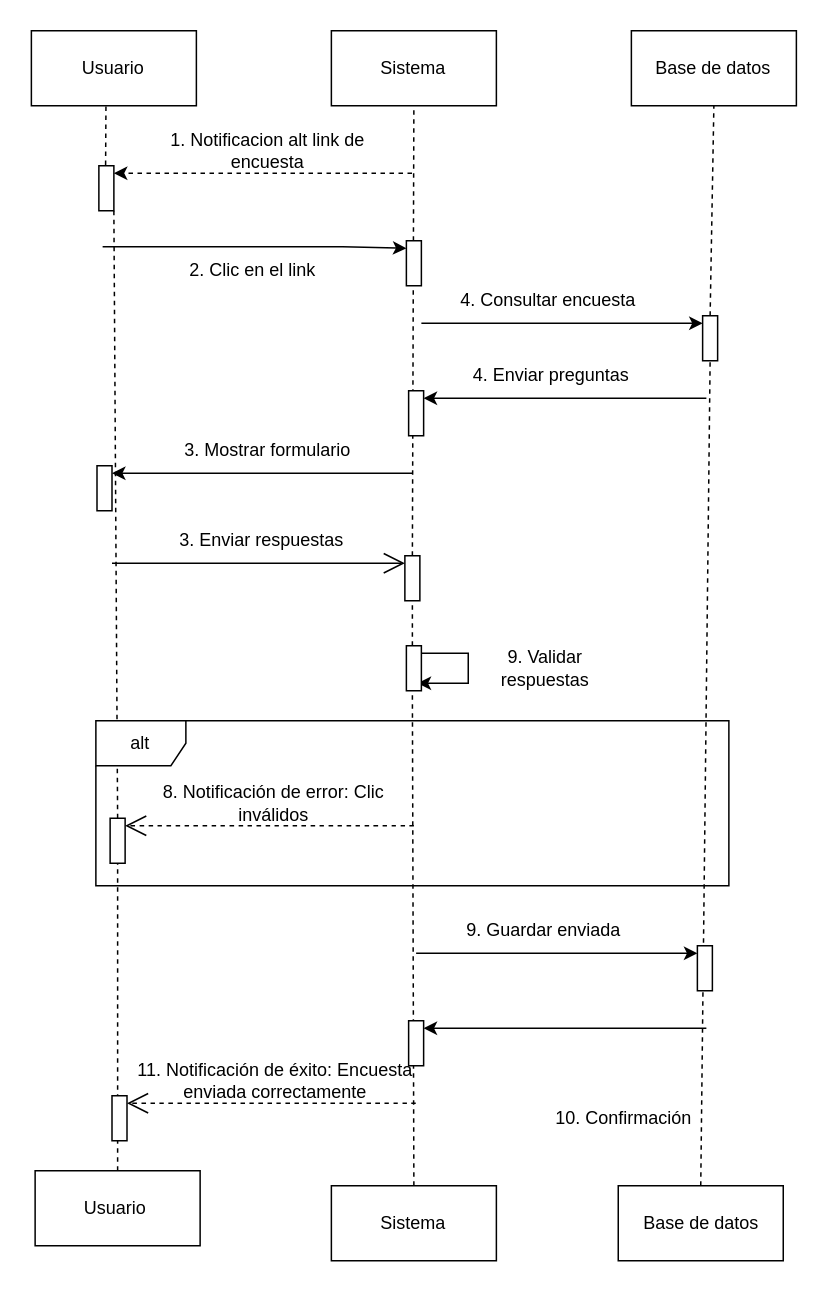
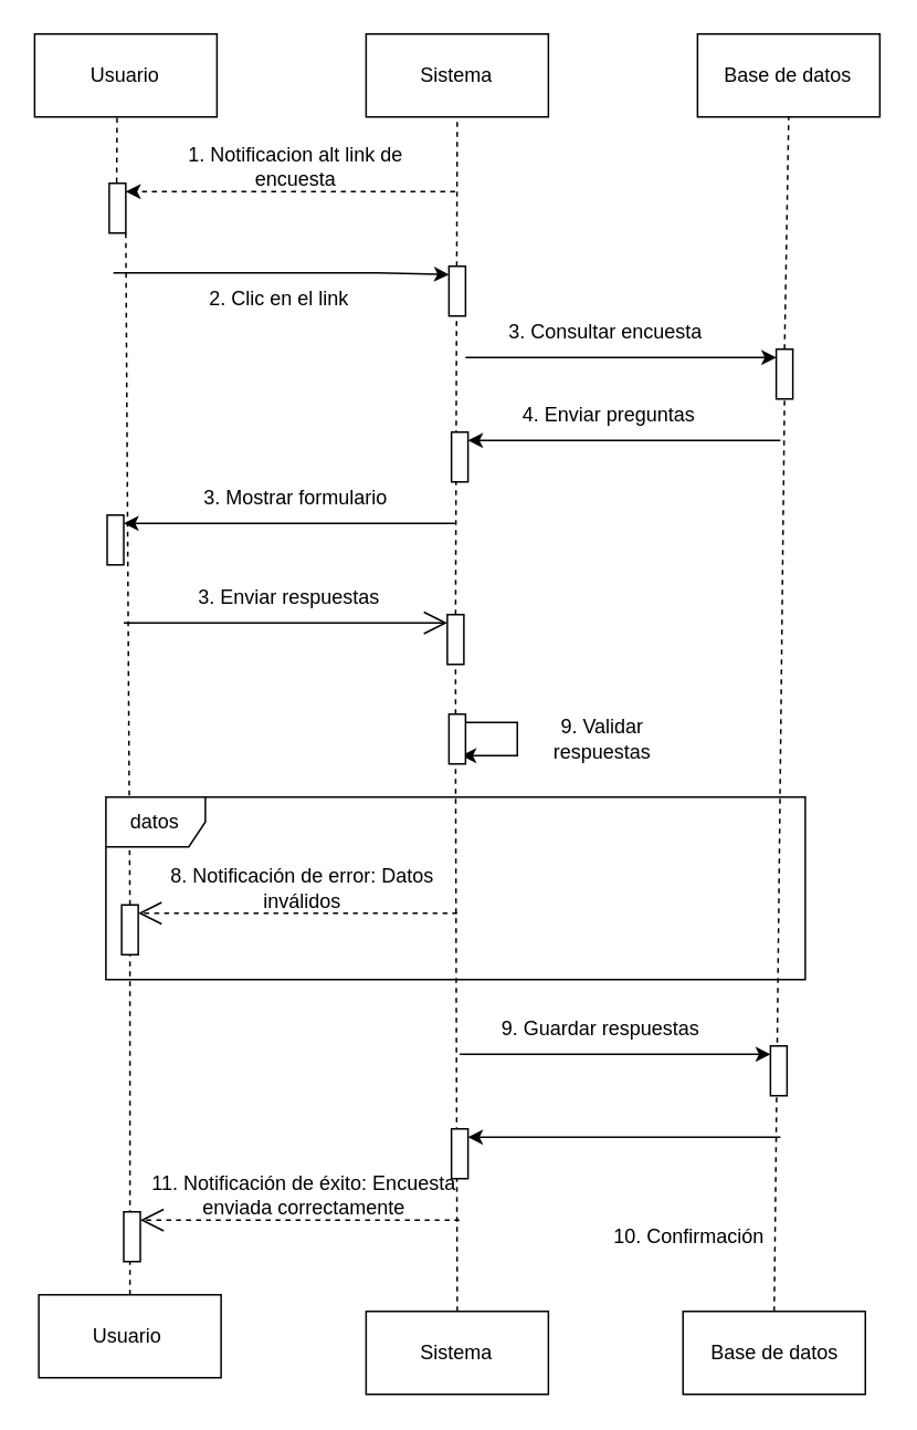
  <mxCell id="0" />
  <mxCell id="1" parent="0" />
  <mxCell id="2" value="Usuario" style="html=1;whiteSpace=wrap;" vertex="1" parent="1"><mxGeometry x="20.25" y="20" width="110" height="50" as="geometry" /></mxCell>
  <mxCell id="3" value="Sistema&lt;span style=&quot;color: rgba(0, 0, 0, 0); font-family: monospace; font-size: 0px; text-align: start; text-wrap-mode: nowrap;&quot;&gt;%3CmxGraphModel%3E%3Croot%3E%3CmxCell%20id%3D%220%22%2F%3E%3CmxCell%20id%3D%221%22%20parent%3D%220%22%2F%3E%3CmxCell%20id%3D%222%22%20value%3D%22Usuario%22%20style%3D%22html%3D1%3BwhiteSpace%3Dwrap%3B%22%20vertex%3D%221%22%20parent%3D%221%22%3E%3CmxGeometry%20x%3D%2270%22%20y%3D%2240%22%20width%3D%22110%22%20height%3D%2250%22%20as%3D%22geometry%22%2F%3E%3C%2FmxCell%3E%3C%2Froot%3E%3C%2FmxGraphModel%3E&lt;/span&gt;" style="html=1;whiteSpace=wrap;" vertex="1" parent="1"><mxGeometry x="220.25" y="20" width="110" height="50" as="geometry" /></mxCell>
  <mxCell id="4" value="Base de datos" style="html=1;whiteSpace=wrap;" vertex="1" parent="1"><mxGeometry x="420.25" y="20" width="110" height="50" as="geometry" /></mxCell>
  <mxCell id="5" value="Usuario&amp;nbsp;" style="html=1;whiteSpace=wrap;" vertex="1" parent="1"><mxGeometry x="22.75" y="780" width="110" height="50" as="geometry" /></mxCell>
  <mxCell id="6" value="Sistema&lt;span style=&quot;color: rgba(0, 0, 0, 0); font-family: monospace; font-size: 0px; text-align: start; text-wrap-mode: nowrap;&quot;&gt;%3CmxGraphModel%3E%3Croot%3E%3CmxCell%20id%3D%220%22%2F%3E%3CmxCell%20id%3D%221%22%20parent%3D%220%22%2F%3E%3CmxCell%20id%3D%222%22%20value%3D%22Usuario%22%20style%3D%22html%3D1%3BwhiteSpace%3Dwrap%3B%22%20vertex%3D%221%22%20parent%3D%221%22%3E%3CmxGeometry%20x%3D%2270%22%20y%3D%2240%22%20width%3D%22110%22%20height%3D%2250%22%20as%3D%22geometry%22%2F%3E%3C%2FmxCell%3E%3C%2Froot%3E%3C%2FmxGraphModel%3E&lt;/span&gt;" style="html=1;whiteSpace=wrap;" vertex="1" parent="1"><mxGeometry x="220.25" y="790" width="110" height="50" as="geometry" /></mxCell>
  <mxCell id="7" value="Base de datos" style="html=1;whiteSpace=wrap;" vertex="1" parent="1"><mxGeometry x="411.5" y="790" width="110" height="50" as="geometry" /></mxCell>
- <mxCell id="8" value="4. Consultar encuesta" style="text;html=1;align=center;verticalAlign=middle;whiteSpace=wrap;rounded=0;" vertex="1" parent="1"><mxGeometry x="280.25" y="190" width="170" height="20" as="geometry" /></mxCell>
+ <mxCell id="8" value="3. Consultar encuesta" style="text;html=1;align=center;verticalAlign=middle;whiteSpace=wrap;rounded=0;" vertex="1" parent="1"><mxGeometry x="280.25" y="190" width="170" height="20" as="geometry" /></mxCell>
  <mxCell id="9" value="" style="endArrow=classic;html=1;rounded=0;entryX=0;entryY=0;entryDx=0;entryDy=5;entryPerimeter=0;" edge="1" parent="1" target="25"><mxGeometry width="50" height="50" relative="1" as="geometry"><mxPoint x="280.25" y="215" as="sourcePoint" /><mxPoint x="555.25" y="210" as="targetPoint" /></mxGeometry></mxCell>
  <mxCell id="10" value="" style="endArrow=none;dashed=1;html=1;rounded=0;exitX=0.5;exitY=0;exitDx=0;exitDy=0;entryX=0.5;entryY=1;entryDx=0;entryDy=0;" edge="1" parent="1" source="25" target="4"><mxGeometry width="50" height="50" relative="1" as="geometry"><mxPoint x="475.25" y="870" as="sourcePoint" /><mxPoint x="475.25" y="460" as="targetPoint" /></mxGeometry></mxCell>
  <mxCell id="11" value="" style="endArrow=none;dashed=1;html=1;rounded=0;exitX=0.449;exitY=-0.016;exitDx=0;exitDy=0;exitPerimeter=0;entryX=0.452;entryY=0.991;entryDx=0;entryDy=0;entryPerimeter=0;" edge="1" parent="1" source="17" target="2"><mxGeometry width="50" height="50" relative="1" as="geometry"><mxPoint x="64.25" y="869" as="sourcePoint" /><mxPoint x="62.58" y="180.51" as="targetPoint" /><Array as="points" /></mxGeometry></mxCell>
  <mxCell id="12" value="3. Enviar respuestas" style="text;html=1;align=center;verticalAlign=middle;whiteSpace=wrap;rounded=0;" vertex="1" parent="1"><mxGeometry x="79.25" y="350" width="190" height="20" as="geometry" /></mxCell>
  <mxCell id="13" value="4. Enviar preguntas" style="text;html=1;align=center;verticalAlign=middle;whiteSpace=wrap;rounded=0;" vertex="1" parent="1"><mxGeometry x="281.75" y="240" width="170" height="20" as="geometry" /></mxCell>
  <mxCell id="14" value="" style="endArrow=classic;html=1;rounded=0;entryX=1;entryY=0;entryDx=0;entryDy=5;entryPerimeter=0;" edge="1" parent="1" target="16"><mxGeometry width="50" height="50" relative="1" as="geometry"><mxPoint x="470.25" y="265" as="sourcePoint" /><mxPoint x="162.75" y="220" as="targetPoint" /></mxGeometry></mxCell>
  <mxCell id="15" value="" style="endArrow=none;dashed=1;html=1;rounded=0;entryX=0.5;entryY=1;entryDx=0;entryDy=0;exitX=0.5;exitY=0;exitDx=0;exitDy=0;" edge="1" parent="1" source="36" target="3"><mxGeometry width="50" height="50" relative="1" as="geometry"><mxPoint x="275.25" y="480" as="sourcePoint" /><mxPoint x="280.25" y="450" as="targetPoint" /><Array as="points" /></mxGeometry></mxCell>
  <mxCell id="16" value="" style="html=1;points=[[0,0,0,0,5],[0,1,0,0,-5],[1,0,0,0,5],[1,1,0,0,-5]];perimeter=orthogonalPerimeter;outlineConnect=0;targetShapes=umlLifeline;portConstraint=eastwest;newEdgeStyle={&quot;curved&quot;:0,&quot;rounded&quot;:0};" vertex="1" parent="1"><mxGeometry x="271.75" y="260" width="10" height="30" as="geometry" /></mxCell>
  <mxCell id="17" value="" style="html=1;points=[[0,0,0,0,5],[0,1,0,0,-5],[1,0,0,0,5],[1,1,0,0,-5]];perimeter=orthogonalPerimeter;outlineConnect=0;targetShapes=umlLifeline;portConstraint=eastwest;newEdgeStyle={&quot;curved&quot;:0,&quot;rounded&quot;:0};" vertex="1" parent="1"><mxGeometry x="65.25" y="110" width="10" height="30" as="geometry" /></mxCell>
  <mxCell id="18" value="" style="endArrow=classic;html=1;rounded=0;entryX=1;entryY=0;entryDx=0;entryDy=5;entryPerimeter=0;dashed=1;" edge="1" parent="1" target="17"><mxGeometry width="50" height="50" relative="1" as="geometry"><mxPoint x="274" y="115" as="sourcePoint" /><mxPoint x="389.75" y="86" as="targetPoint" /></mxGeometry></mxCell>
  <mxCell id="19" value="1. Notificacion alt link de encuesta" style="text;html=1;align=center;verticalAlign=middle;whiteSpace=wrap;rounded=0;" vertex="1" parent="1"><mxGeometry x="92.75" y="90" width="170" height="20" as="geometry" /></mxCell>
  <mxCell id="20" value="" style="html=1;points=[[0,0,0,0,5],[0,1,0,0,-5],[1,0,0,0,5],[1,1,0,0,-5]];perimeter=orthogonalPerimeter;outlineConnect=0;targetShapes=umlLifeline;portConstraint=eastwest;newEdgeStyle={&quot;curved&quot;:0,&quot;rounded&quot;:0};" vertex="1" parent="1"><mxGeometry x="270.25" y="160" width="10" height="30" as="geometry" /></mxCell>
  <mxCell id="21" value="" style="endArrow=classic;html=1;rounded=0;entryX=0;entryY=0;entryDx=0;entryDy=5;entryPerimeter=0;" edge="1" parent="1" target="20"><mxGeometry width="50" height="50" relative="1" as="geometry"><mxPoint x="67.75" y="164" as="sourcePoint" /><mxPoint x="399.75" y="70" as="targetPoint" /><Array as="points"><mxPoint x="227.75" y="164" /></Array></mxGeometry></mxCell>
  <mxCell id="22" value="2. Clic en el link" style="text;html=1;align=center;verticalAlign=middle;whiteSpace=wrap;rounded=0;" vertex="1" parent="1"><mxGeometry x="82.75" y="170" width="170" height="20" as="geometry" /></mxCell>
  <mxCell id="23" value="" style="endArrow=none;dashed=1;html=1;rounded=0;exitX=0.5;exitY=0;exitDx=0;exitDy=0;" edge="1" parent="1" source="31" target="17"><mxGeometry width="50" height="50" relative="1" as="geometry"><mxPoint x="65.25" y="785" as="sourcePoint" /><mxPoint x="70" y="420" as="targetPoint" /><Array as="points" /></mxGeometry></mxCell>
  <mxCell id="24" value="" style="endArrow=none;dashed=1;html=1;rounded=0;exitX=0.5;exitY=0;exitDx=0;exitDy=0;entryX=0.5;entryY=1;entryDx=0;entryDy=0;" edge="1" parent="1" source="7" target="25"><mxGeometry width="50" height="50" relative="1" as="geometry"><mxPoint x="471.5" y="490" as="sourcePoint" /><mxPoint x="475.25" y="160" as="targetPoint" /></mxGeometry></mxCell>
  <mxCell id="25" value="" style="html=1;points=[[0,0,0,0,5],[0,1,0,0,-5],[1,0,0,0,5],[1,1,0,0,-5]];perimeter=orthogonalPerimeter;outlineConnect=0;targetShapes=umlLifeline;portConstraint=eastwest;newEdgeStyle={&quot;curved&quot;:0,&quot;rounded&quot;:0};" vertex="1" parent="1"><mxGeometry x="467.75" y="210" width="10" height="30" as="geometry" /></mxCell>
  <mxCell id="26" value="" style="endArrow=open;endSize=12;html=1;rounded=0;fontSize=12;curved=1;entryX=0;entryY=0;entryDx=0;entryDy=5;entryPerimeter=0;" edge="1" parent="1" target="36"><mxGeometry width="160" relative="1" as="geometry"><mxPoint x="74" y="375" as="sourcePoint" /><mxPoint x="74" y="395" as="targetPoint" /></mxGeometry></mxCell>
- <mxCell id="27" value="alt" style="shape=umlFrame;whiteSpace=wrap;html=1;pointerEvents=0;" vertex="1" parent="1"><mxGeometry x="63.25" y="480" width="422" height="110" as="geometry" /></mxCell>
- <mxCell id="28" value="8. Notificación de error: Clic inválidos" style="text;html=1;align=center;verticalAlign=middle;whiteSpace=wrap;rounded=0;" vertex="1" parent="1"><mxGeometry x="86.75" y="525" width="190" height="20" as="geometry" /></mxCell>
+ <mxCell id="27" value="datos" style="shape=umlFrame;whiteSpace=wrap;html=1;pointerEvents=0;" vertex="1" parent="1"><mxGeometry x="63.25" y="480" width="422" height="110" as="geometry" /></mxCell>
+ <mxCell id="28" value="8. Notificación de error: Datos inválidos" style="text;html=1;align=center;verticalAlign=middle;whiteSpace=wrap;rounded=0;" vertex="1" parent="1"><mxGeometry x="86.75" y="525" width="190" height="20" as="geometry" /></mxCell>
  <mxCell id="29" value="" style="endArrow=open;endSize=12;html=1;rounded=0;fontSize=12;curved=1;entryX=1;entryY=0;entryDx=0;entryDy=5;entryPerimeter=0;dashed=1;" edge="1" parent="1" target="31"><mxGeometry width="160" relative="1" as="geometry"><mxPoint x="275.25" y="550" as="sourcePoint" /><mxPoint x="350" y="340" as="targetPoint" /></mxGeometry></mxCell>
  <mxCell id="30" value="" style="endArrow=none;dashed=1;html=1;rounded=0;exitX=0.5;exitY=0;exitDx=0;exitDy=0;" edge="1" parent="1" source="5" target="31"><mxGeometry width="50" height="50" relative="1" as="geometry"><mxPoint x="66.5" y="790" as="sourcePoint" /><mxPoint x="66.75" y="560" as="targetPoint" /><Array as="points" /></mxGeometry></mxCell>
  <mxCell id="31" value="&lt;span style=&quot;color: rgb(237, 237, 237); font-family: monospace; font-size: 0px; text-align: start;&quot;&gt;%3CmxGraphModel%3E%3Croot%3E%3CmxCell%20id%3D%220%22%2F%3E%3CmxCell%20id%3D%221%22%20parent%3D%220%22%2F%3E%3CmxCell%20id%3D%222%22%20value%3D%22%22%20style%3D%22html%3D1%3Bpoints%3D%5B%5B0%2C0%2C0%2C0%2C5%5D%2C%5B0%2C1%2C0%2C0%2C-5%5D%2C%5B1%2C0%2C0%2C0%2C5%5D%2C%5B1%2C1%2C0%2C0%2C-5%5D%5D%3Bperimeter%3DorthogonalPerimeter%3BoutlineConnect%3D0%3BtargetShapes%3DumlLifeline%3BportConstraint%3Deastwest%3BnewEdgeStyle%3D%7B%26quot%3Bcurved%26quot%3B%3A0%2C%26quot%3Brounded%26quot%3B%3A0%7D%3B%22%20vertex%3D%221%22%20parent%3D%221%22%3E%3CmxGeometry%20x%3D%2285%22%20y%3D%22280%22%20width%3D%2210%22%20height%3D%2230%22%20as%3D%22geometry%22%2F%3E%3C%2FmxCell%3E%3C%2Froot%3E%3C%2FmxGraphModel%3E&lt;/span&gt;&lt;span style=&quot;color: rgb(237, 237, 237); font-family: monospace; font-size: 0px; text-align: start;&quot;&gt;%3CmxGraphModel%3E%3Croot%3E%3CmxCell%20id%3D%220%22%2F%3E%3CmxCell%20id%3D%221%22%20parent%3D%220%22%2F%3E%3CmxCell%20id%3D%222%22%20value%3D%22%22%20style%3D%22html%3D1%3Bpoints%3D%5B%5B0%2C0%2C0%2C0%2C5%5D%2C%5B0%2C1%2C0%2C0%2C-5%5D%2C%5B1%2C0%2C0%2C0%2C5%5D%2C%5B1%2C1%2C0%2C0%2C-5%5D%5D%3Bperimeter%3DorthogonalPerimeter%3BoutlineConnect%3D0%3BtargetShapes%3DumlLifeline%3BportConstraint%3Deastwest%3BnewEdgeStyle%3D%7B%26quot%3Bcurved%26quot%3B%3A0%2C%26quot%3Brounded%26quot%3B%3A0%7D%3B%22%20vertex%3D%221%22%20parent%3D%221%22%3E%3CmxGeometry%20x%3D%2285%22%20y%3D%22280%22%20width%3D%2210%22%20height%3D%2230%22%20as%3D%22geometry%22%2F%3E%3C%2FmxCell%3E%3C%2Froot%3E%3C%2FmxGraphModel%3E&lt;/span&gt;" style="html=1;points=[[0,0,0,0,5],[0,1,0,0,-5],[1,0,0,0,5],[1,1,0,0,-5]];perimeter=orthogonalPerimeter;outlineConnect=0;targetShapes=umlLifeline;portConstraint=eastwest;newEdgeStyle={&quot;curved&quot;:0,&quot;rounded&quot;:0};" vertex="1" parent="1"><mxGeometry x="72.75" y="545" width="10" height="30" as="geometry" /></mxCell>
  <mxCell id="32" value="3. Mostrar formulario" style="text;html=1;align=center;verticalAlign=middle;whiteSpace=wrap;rounded=0;" vertex="1" parent="1"><mxGeometry x="92.75" y="290" width="170" height="20" as="geometry" /></mxCell>
  <mxCell id="33" value="" style="endArrow=classic;html=1;rounded=0;entryX=1;entryY=0;entryDx=0;entryDy=5;entryPerimeter=0;" edge="1" parent="1" target="34"><mxGeometry width="50" height="50" relative="1" as="geometry"><mxPoint x="274" y="315" as="sourcePoint" /><mxPoint x="-45" y="270" as="targetPoint" /></mxGeometry></mxCell>
  <mxCell id="34" value="" style="html=1;points=[[0,0,0,0,5],[0,1,0,0,-5],[1,0,0,0,5],[1,1,0,0,-5]];perimeter=orthogonalPerimeter;outlineConnect=0;targetShapes=umlLifeline;portConstraint=eastwest;newEdgeStyle={&quot;curved&quot;:0,&quot;rounded&quot;:0};" vertex="1" parent="1"><mxGeometry x="64" y="310" width="10" height="30" as="geometry" /></mxCell>
  <mxCell id="35" value="" style="endArrow=none;dashed=1;html=1;rounded=0;entryX=0.5;entryY=1;entryDx=0;entryDy=0;exitX=0.5;exitY=0;exitDx=0;exitDy=0;" edge="1" parent="1" target="36"><mxGeometry width="50" height="50" relative="1" as="geometry"><mxPoint x="274.25" y="430" as="sourcePoint" /><mxPoint x="275" y="70" as="targetPoint" /><Array as="points" /></mxGeometry></mxCell>
  <mxCell id="36" value="" style="html=1;points=[[0,0,0,0,5],[0,1,0,0,-5],[1,0,0,0,5],[1,1,0,0,-5]];perimeter=orthogonalPerimeter;outlineConnect=0;targetShapes=umlLifeline;portConstraint=eastwest;newEdgeStyle={&quot;curved&quot;:0,&quot;rounded&quot;:0};" vertex="1" parent="1"><mxGeometry x="269.25" y="370" width="10" height="30" as="geometry" /></mxCell>
  <mxCell id="37" value="" style="endArrow=none;dashed=1;html=1;rounded=0;entryX=0.5;entryY=1;entryDx=0;entryDy=0;exitX=0.5;exitY=0;exitDx=0;exitDy=0;" edge="1" parent="1" source="6"><mxGeometry width="50" height="50" relative="1" as="geometry"><mxPoint x="275" y="790" as="sourcePoint" /><mxPoint x="274.25" y="460" as="targetPoint" /><Array as="points" /></mxGeometry></mxCell>
  <mxCell id="38" value="9. Validar respuestas" style="text;html=1;align=center;verticalAlign=middle;whiteSpace=wrap;rounded=0;" vertex="1" parent="1"><mxGeometry x="315.25" y="435" width="96.25" height="20" as="geometry" /></mxCell>
  <mxCell id="39" value="" style="endArrow=classic;html=1;rounded=0;entryX=1;entryY=1;entryDx=0;entryDy=-5;entryPerimeter=0;exitX=1;exitY=0;exitDx=0;exitDy=5;exitPerimeter=0;edgeStyle=orthogonalEdgeStyle;" edge="1" parent="1"><mxGeometry width="50" height="50" relative="1" as="geometry"><mxPoint x="277.75" y="435" as="sourcePoint" /><mxPoint x="277.75" y="455" as="targetPoint" /><Array as="points"><mxPoint x="311.5" y="455" /></Array></mxGeometry></mxCell>
  <mxCell id="40" value="" style="html=1;points=[[0,0,0,0,5],[0,1,0,0,-5],[1,0,0,0,5],[1,1,0,0,-5]];perimeter=orthogonalPerimeter;outlineConnect=0;targetShapes=umlLifeline;portConstraint=eastwest;newEdgeStyle={&quot;curved&quot;:0,&quot;rounded&quot;:0};" vertex="1" parent="1"><mxGeometry x="270.25" y="430" width="10" height="30" as="geometry" /></mxCell>
- <mxCell id="41" value="9. Guardar enviada" style="text;html=1;align=center;verticalAlign=middle;whiteSpace=wrap;rounded=0;" vertex="1" parent="1"><mxGeometry x="276.75" y="610" width="170" height="20" as="geometry" /></mxCell>
+ <mxCell id="41" value="9. Guardar respuestas" style="text;html=1;align=center;verticalAlign=middle;whiteSpace=wrap;rounded=0;" vertex="1" parent="1"><mxGeometry x="276.75" y="610" width="170" height="20" as="geometry" /></mxCell>
  <mxCell id="42" value="" style="endArrow=classic;html=1;rounded=0;entryX=0;entryY=0;entryDx=0;entryDy=5;entryPerimeter=0;" edge="1" parent="1" target="43"><mxGeometry width="50" height="50" relative="1" as="geometry"><mxPoint x="276.75" y="635" as="sourcePoint" /><mxPoint x="551.75" y="630" as="targetPoint" /></mxGeometry></mxCell>
  <mxCell id="43" value="" style="html=1;points=[[0,0,0,0,5],[0,1,0,0,-5],[1,0,0,0,5],[1,1,0,0,-5]];perimeter=orthogonalPerimeter;outlineConnect=0;targetShapes=umlLifeline;portConstraint=eastwest;newEdgeStyle={&quot;curved&quot;:0,&quot;rounded&quot;:0};" vertex="1" parent="1"><mxGeometry x="464.25" y="630" width="10" height="30" as="geometry" /></mxCell>
  <mxCell id="44" value="10. Confirmación&amp;nbsp;" style="text;html=1;align=center;verticalAlign=middle;whiteSpace=wrap;rounded=0;" vertex="1" parent="1"><mxGeometry x="331.75" y="735" width="170" height="20" as="geometry" /></mxCell>
  <mxCell id="45" value="" style="endArrow=classic;html=1;rounded=0;entryX=1;entryY=0;entryDx=0;entryDy=5;entryPerimeter=0;" edge="1" parent="1" target="46"><mxGeometry width="50" height="50" relative="1" as="geometry"><mxPoint x="470.25" y="685" as="sourcePoint" /><mxPoint x="162.75" y="640" as="targetPoint" /></mxGeometry></mxCell>
  <mxCell id="46" value="" style="html=1;points=[[0,0,0,0,5],[0,1,0,0,-5],[1,0,0,0,5],[1,1,0,0,-5]];perimeter=orthogonalPerimeter;outlineConnect=0;targetShapes=umlLifeline;portConstraint=eastwest;newEdgeStyle={&quot;curved&quot;:0,&quot;rounded&quot;:0};" vertex="1" parent="1"><mxGeometry x="271.75" y="680" width="10" height="30" as="geometry" /></mxCell>
  <mxCell id="47" value="11. Notificación de éxito: Encuesta enviada correctamente" style="text;html=1;align=center;verticalAlign=middle;whiteSpace=wrap;rounded=0;" vertex="1" parent="1"><mxGeometry x="88" y="710" width="190" height="20" as="geometry" /></mxCell>
  <mxCell id="48" value="" style="endArrow=open;endSize=12;html=1;rounded=0;fontSize=12;curved=1;entryX=1;entryY=0;entryDx=0;entryDy=5;entryPerimeter=0;dashed=1;" edge="1" parent="1" target="49"><mxGeometry width="160" relative="1" as="geometry"><mxPoint x="276.5" y="735" as="sourcePoint" /><mxPoint x="351.25" y="525" as="targetPoint" /></mxGeometry></mxCell>
  <mxCell id="49" value="&lt;span style=&quot;color: rgb(237, 237, 237); font-family: monospace; font-size: 0px; text-align: start;&quot;&gt;%3CmxGraphModel%3E%3Croot%3E%3CmxCell%20id%3D%220%22%2F%3E%3CmxCell%20id%3D%221%22%20parent%3D%220%22%2F%3E%3CmxCell%20id%3D%222%22%20value%3D%22%22%20style%3D%22html%3D1%3Bpoints%3D%5B%5B0%2C0%2C0%2C0%2C5%5D%2C%5B0%2C1%2C0%2C0%2C-5%5D%2C%5B1%2C0%2C0%2C0%2C5%5D%2C%5B1%2C1%2C0%2C0%2C-5%5D%5D%3Bperimeter%3DorthogonalPerimeter%3BoutlineConnect%3D0%3BtargetShapes%3DumlLifeline%3BportConstraint%3Deastwest%3BnewEdgeStyle%3D%7B%26quot%3Bcurved%26quot%3B%3A0%2C%26quot%3Brounded%26quot%3B%3A0%7D%3B%22%20vertex%3D%221%22%20parent%3D%221%22%3E%3CmxGeometry%20x%3D%2285%22%20y%3D%22280%22%20width%3D%2210%22%20height%3D%2230%22%20as%3D%22geometry%22%2F%3E%3C%2FmxCell%3E%3C%2Froot%3E%3C%2FmxGraphModel%3E&lt;/span&gt;&lt;span style=&quot;color: rgb(237, 237, 237); font-family: monospace; font-size: 0px; text-align: start;&quot;&gt;%3CmxGraphModel%3E%3Croot%3E%3CmxCell%20id%3D%220%22%2F%3E%3CmxCell%20id%3D%221%22%20parent%3D%220%22%2F%3E%3CmxCell%20id%3D%222%22%20value%3D%22%22%20style%3D%22html%3D1%3Bpoints%3D%5B%5B0%2C0%2C0%2C0%2C5%5D%2C%5B0%2C1%2C0%2C0%2C-5%5D%2C%5B1%2C0%2C0%2C0%2C5%5D%2C%5B1%2C1%2C0%2C0%2C-5%5D%5D%3Bperimeter%3DorthogonalPerimeter%3BoutlineConnect%3D0%3BtargetShapes%3DumlLifeline%3BportConstraint%3Deastwest%3BnewEdgeStyle%3D%7B%26quot%3Bcurved%26quot%3B%3A0%2C%26quot%3Brounded%26quot%3B%3A0%7D%3B%22%20vertex%3D%221%22%20parent%3D%221%22%3E%3CmxGeometry%20x%3D%2285%22%20y%3D%22280%22%20width%3D%2210%22%20height%3D%2230%22%20as%3D%22geometry%22%2F%3E%3C%2FmxCell%3E%3C%2Froot%3E%3C%2FmxGraphModel%3E&lt;/span&gt;" style="html=1;points=[[0,0,0,0,5],[0,1,0,0,-5],[1,0,0,0,5],[1,1,0,0,-5]];perimeter=orthogonalPerimeter;outlineConnect=0;targetShapes=umlLifeline;portConstraint=eastwest;newEdgeStyle={&quot;curved&quot;:0,&quot;rounded&quot;:0};" vertex="1" parent="1"><mxGeometry x="74" y="730" width="10" height="30" as="geometry" /></mxCell>
